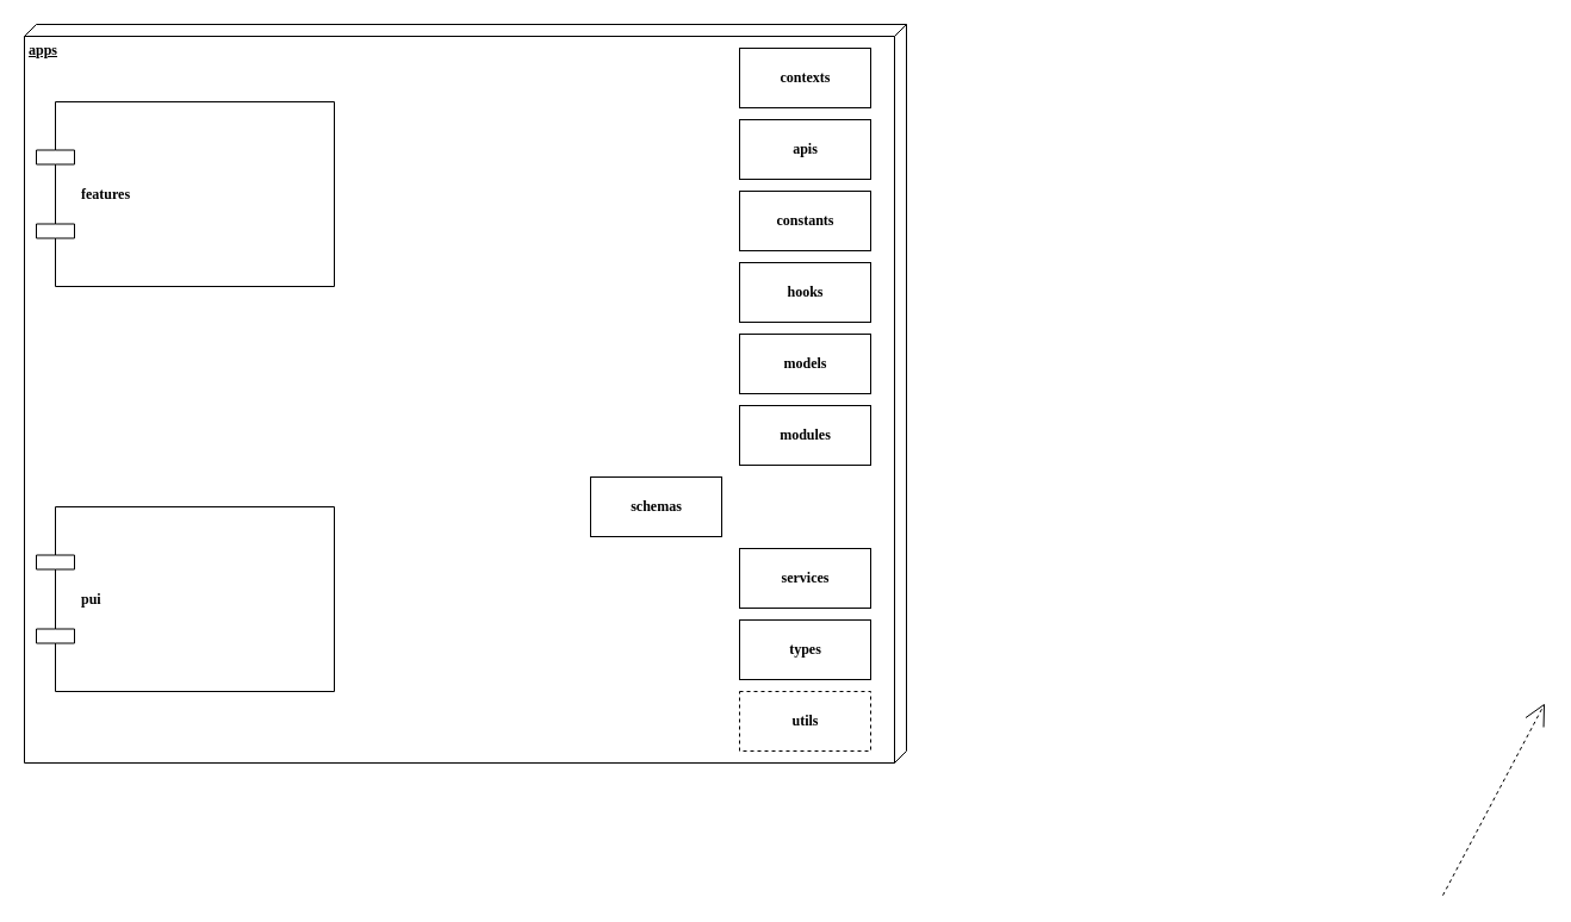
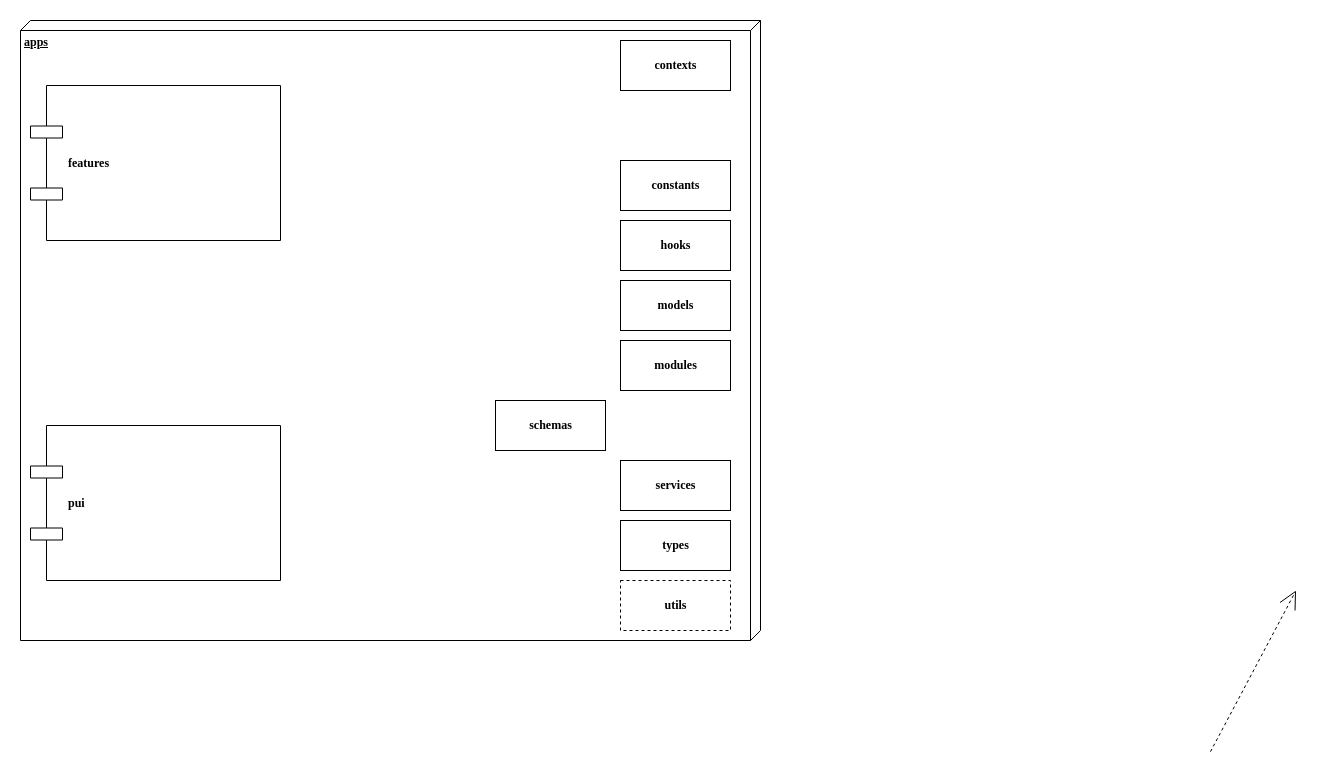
  <mxCell id="0" />
  <mxCell id="1" parent="0" />
  <mxCell id="2" value="apps" style="verticalAlign=top;align=left;spacingTop=8;spacingLeft=2;spacingRight=12;shape=cube;size=10;direction=south;fontStyle=5;html=1;rounded=0;shadow=0;comic=0;labelBackgroundColor=none;strokeWidth=1;fontFamily=Verdana;fontSize=12" parent="1" vertex="1"><mxGeometry x="20" y="20" width="740" height="620" as="geometry" /></mxCell>
  <mxCell id="3" value="contexts" style="html=1;rounded=0;shadow=0;comic=0;labelBackgroundColor=none;strokeWidth=1;fontFamily=Verdana;fontSize=12;align=center;fontStyle=1" parent="1" vertex="1"><mxGeometry x="620" y="40" width="110" height="50" as="geometry" /></mxCell>
  <mxCell id="4" value="features" style="shape=component;align=left;spacingLeft=36;rounded=0;shadow=0;comic=0;labelBackgroundColor=none;strokeWidth=1;fontFamily=Verdana;fontSize=12;html=1;fontStyle=1" parent="1" vertex="1"><mxGeometry x="30" y="85" width="250" height="155" as="geometry" /></mxCell>
  <mxCell id="5" style="edgeStyle=none;rounded=0;html=1;dashed=1;labelBackgroundColor=none;startArrow=none;startFill=0;startSize=8;endArrow=open;endFill=0;endSize=16;fontFamily=Verdana;fontSize=12;" parent="1" edge="1"><mxGeometry relative="1" as="geometry"><mxPoint x="1209.996" y="751.16" as="sourcePoint" /><mxPoint x="1295.521" y="589.998" as="targetPoint" /></mxGeometry></mxCell>
  <mxCell id="6" value="pui" style="shape=component;align=left;spacingLeft=36;rounded=0;shadow=0;comic=0;labelBackgroundColor=none;strokeWidth=1;fontFamily=Verdana;fontSize=12;html=1;fontStyle=1" vertex="1" parent="1"><mxGeometry x="30" y="425" width="250" height="155" as="geometry" /></mxCell>
- <mxCell id="7" value="apis" style="html=1;rounded=0;shadow=0;comic=0;labelBackgroundColor=none;strokeWidth=1;fontFamily=Verdana;fontSize=12;align=center;fontStyle=1" vertex="1" parent="1"><mxGeometry x="620" y="100" width="110" height="50" as="geometry" /></mxCell>
  <mxCell id="8" value="constants" style="html=1;rounded=0;shadow=0;comic=0;labelBackgroundColor=none;strokeWidth=1;fontFamily=Verdana;fontSize=12;align=center;fontStyle=1" vertex="1" parent="1"><mxGeometry x="620" y="160" width="110" height="50" as="geometry" /></mxCell>
  <mxCell id="9" value="hooks" style="html=1;rounded=0;shadow=0;comic=0;labelBackgroundColor=none;strokeWidth=1;fontFamily=Verdana;fontSize=12;align=center;fontStyle=1" vertex="1" parent="1"><mxGeometry x="620" y="220" width="110" height="50" as="geometry" /></mxCell>
  <mxCell id="10" value="models" style="html=1;rounded=0;shadow=0;comic=0;labelBackgroundColor=none;strokeWidth=1;fontFamily=Verdana;fontSize=12;align=center;fontStyle=1" vertex="1" parent="1"><mxGeometry x="620" y="280" width="110" height="50" as="geometry" /></mxCell>
  <mxCell id="11" value="modules" style="html=1;rounded=0;shadow=0;comic=0;labelBackgroundColor=none;strokeWidth=1;fontFamily=Verdana;fontSize=12;align=center;fontStyle=1" vertex="1" parent="1"><mxGeometry x="620" y="340" width="110" height="50" as="geometry" /></mxCell>
  <mxCell id="12" value="schemas" style="html=1;rounded=0;shadow=0;comic=0;labelBackgroundColor=none;strokeWidth=1;fontFamily=Verdana;fontSize=12;align=center;fontStyle=1" vertex="1" parent="1"><mxGeometry x="495" y="400" width="110" height="50" as="geometry" /></mxCell>
  <mxCell id="13" value="services" style="html=1;rounded=0;shadow=0;comic=0;labelBackgroundColor=none;strokeWidth=1;fontFamily=Verdana;fontSize=12;align=center;fontStyle=1" vertex="1" parent="1"><mxGeometry x="620" y="460" width="110" height="50" as="geometry" /></mxCell>
  <mxCell id="14" value="types" style="html=1;rounded=0;shadow=0;comic=0;labelBackgroundColor=none;strokeWidth=1;fontFamily=Verdana;fontSize=12;align=center;fontStyle=1" vertex="1" parent="1"><mxGeometry x="620" y="520" width="110" height="50" as="geometry" /></mxCell>
  <mxCell id="15" value="utils" style="html=1;rounded=0;shadow=0;comic=0;labelBackgroundColor=none;strokeWidth=1;fontFamily=Verdana;fontSize=12;align=center;fontStyle=1;dashed=1;" vertex="1" parent="1"><mxGeometry x="620" y="580" width="110" height="50" as="geometry" /></mxCell>
